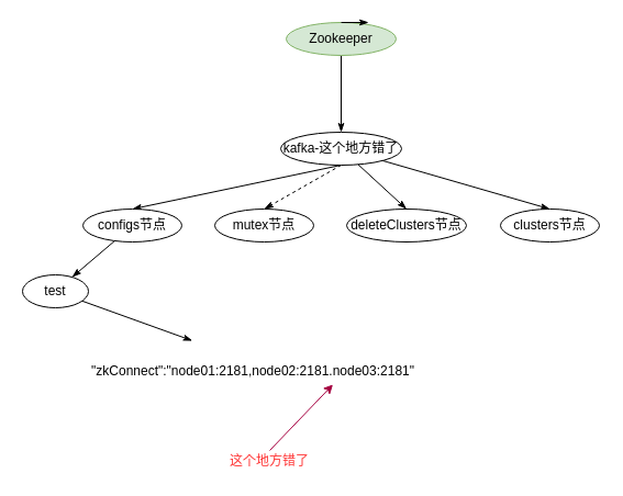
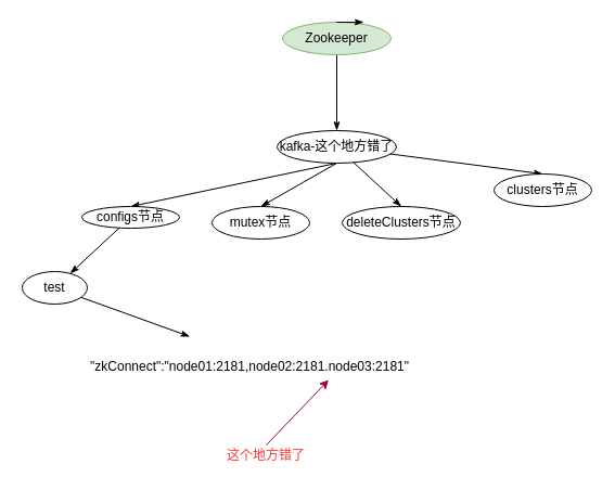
  <mxCell id="0" />
  <mxCell id="1" parent="0" />
  <mxCell id="2" style="rounded=1;orthogonalLoop=1;jettySize=auto;html=1;exitX=0.5;exitY=1;exitDx=0;exitDy=0;entryX=0.5;entryY=0;entryDx=0;entryDy=0;startArrow=none;startFill=0;endArrow=classicThin;endFill=1;" edge="1" parent="1" source="3" target="8"><mxGeometry relative="1" as="geometry" /></mxCell>
  <mxCell id="3" value="Zookeeper" style="ellipse;whiteSpace=wrap;html=1;fillColor=#d5e8d4;strokeColor=#82b366;" vertex="1" parent="1"><mxGeometry x="260" y="20" width="100" height="30" as="geometry" /></mxCell>
  <mxCell id="4" style="edgeStyle=none;rounded=1;orthogonalLoop=1;jettySize=auto;html=1;exitX=0.5;exitY=1;exitDx=0;exitDy=0;entryX=0.5;entryY=0;entryDx=0;entryDy=0;startArrow=none;startFill=0;endArrow=classicThin;endFill=1;" edge="1" parent="1" source="8" target="10"><mxGeometry relative="1" as="geometry" /></mxCell>
- <mxCell id="5" style="edgeStyle=none;rounded=1;orthogonalLoop=1;jettySize=auto;html=1;exitX=0.5;exitY=1;exitDx=0;exitDy=0;entryX=0.5;entryY=0;entryDx=0;entryDy=0;startArrow=none;startFill=0;endArrow=classicThin;endFill=1;dashed=1;" edge="1" parent="1" source="8" target="11"><mxGeometry relative="1" as="geometry" /></mxCell>
+ <mxCell id="5" style="edgeStyle=none;rounded=1;orthogonalLoop=1;jettySize=auto;html=1;exitX=0.5;exitY=1;exitDx=0;exitDy=0;entryX=0.5;entryY=0;entryDx=0;entryDy=0;startArrow=none;startFill=0;endArrow=classicThin;endFill=1;" edge="1" parent="1" source="8" target="11"><mxGeometry relative="1" as="geometry" /></mxCell>
  <mxCell id="6" style="edgeStyle=none;rounded=1;orthogonalLoop=1;jettySize=auto;html=1;entryX=0.5;entryY=0;entryDx=0;entryDy=0;startArrow=none;startFill=0;endArrow=classicThin;endFill=1;" edge="1" parent="1" source="8" target="12"><mxGeometry relative="1" as="geometry" /></mxCell>
  <mxCell id="7" style="edgeStyle=none;rounded=1;orthogonalLoop=1;jettySize=auto;html=1;entryX=0.5;entryY=0;entryDx=0;entryDy=0;startArrow=none;startFill=0;endArrow=classicThin;endFill=1;" edge="1" parent="1" source="8" target="13"><mxGeometry relative="1" as="geometry" /></mxCell>
  <mxCell id="8" value="kafka-这个地方错了" style="ellipse;whiteSpace=wrap;html=1;" vertex="1" parent="1"><mxGeometry x="255" y="120" width="110" height="30" as="geometry" /></mxCell>
  <mxCell id="9" style="edgeStyle=none;rounded=1;orthogonalLoop=1;jettySize=auto;html=1;startArrow=none;startFill=0;endArrow=classicThin;endFill=1;" edge="1" parent="1" source="10" target="16"><mxGeometry relative="1" as="geometry"><mxPoint x="85" y="280" as="targetPoint" /></mxGeometry></mxCell>
- <mxCell id="10" value="configs节点" style="ellipse;whiteSpace=wrap;html=1;" vertex="1" parent="1"><mxGeometry x="75" y="190" width="90" height="30" as="geometry" /></mxCell>
+ <mxCell id="10" value="configs节点" style="ellipse;whiteSpace=wrap;html=1;" vertex="1" parent="1"><mxGeometry x="75" y="190" width="90" height="20" as="geometry" /></mxCell>
  <mxCell id="11" value="mutex节点" style="ellipse;whiteSpace=wrap;html=1;" vertex="1" parent="1"><mxGeometry x="195" y="190" width="90" height="30" as="geometry" /></mxCell>
  <mxCell id="12" value="deleteClusters节点" style="ellipse;whiteSpace=wrap;html=1;" vertex="1" parent="1"><mxGeometry x="315" y="190" width="109" height="30" as="geometry" /></mxCell>
- <mxCell id="13" value="clusters节点" style="ellipse;whiteSpace=wrap;html=1;" vertex="1" parent="1"><mxGeometry x="455" y="190" width="90" height="30" as="geometry" /></mxCell>
+ <mxCell id="13" value="clusters节点" style="ellipse;whiteSpace=wrap;html=1;" vertex="1" parent="1"><mxGeometry x="455" y="160" width="90" height="30" as="geometry" /></mxCell>
  <mxCell id="14" style="edgeStyle=none;rounded=1;orthogonalLoop=1;jettySize=auto;html=1;exitX=0.5;exitY=0;exitDx=0;exitDy=0;entryX=0.75;entryY=0;entryDx=0;entryDy=0;entryPerimeter=0;startArrow=none;startFill=0;endArrow=classicThin;endFill=1;" edge="1" parent="1" source="3" target="3"><mxGeometry relative="1" as="geometry" /></mxCell>
  <mxCell id="15" style="edgeStyle=none;rounded=1;orthogonalLoop=1;jettySize=auto;html=1;startArrow=none;startFill=0;endArrow=classicThin;endFill=1;" edge="1" parent="1" source="16" target="17"><mxGeometry relative="1" as="geometry"><mxPoint x="55" y="330" as="targetPoint" /></mxGeometry></mxCell>
  <mxCell id="16" value="test" style="ellipse;whiteSpace=wrap;html=1;" vertex="1" parent="1"><mxGeometry x="20" y="250" width="60" height="30" as="geometry" /></mxCell>
  <mxCell id="17" value="&lt;span style=&quot;text-align: left&quot;&gt;&lt;br&gt;&quot;zkConnect&quot;:&quot;node01:2181,node02:2181.node03:2181&quot;&lt;/span&gt;&lt;span&gt;&lt;br&gt;&lt;/span&gt;" style="text;html=1;strokeColor=none;fillColor=none;align=center;verticalAlign=middle;whiteSpace=wrap;rounded=0;" vertex="1" parent="1"><mxGeometry x="85" y="310" width="290" height="40" as="geometry" /></mxCell>
  <mxCell id="18" value="" style="endArrow=classic;html=1;labelBackgroundColor=#FF3333;fontColor=#FF3333;entryX=0.75;entryY=1;entryDx=0;entryDy=0;fillColor=#d80073;strokeColor=#A50040;" edge="1" parent="1" target="17"><mxGeometry width="50" height="50" relative="1" as="geometry"><mxPoint x="245" y="410" as="sourcePoint" /><mxPoint x="75" y="370" as="targetPoint" /></mxGeometry></mxCell>
  <mxCell id="19" value="这个地方错了" style="text;html=1;strokeColor=none;fillColor=none;align=center;verticalAlign=middle;whiteSpace=wrap;rounded=0;fontColor=#FF3333;" vertex="1" parent="1"><mxGeometry x="175" y="410" width="140" height="20" as="geometry" /></mxCell>
